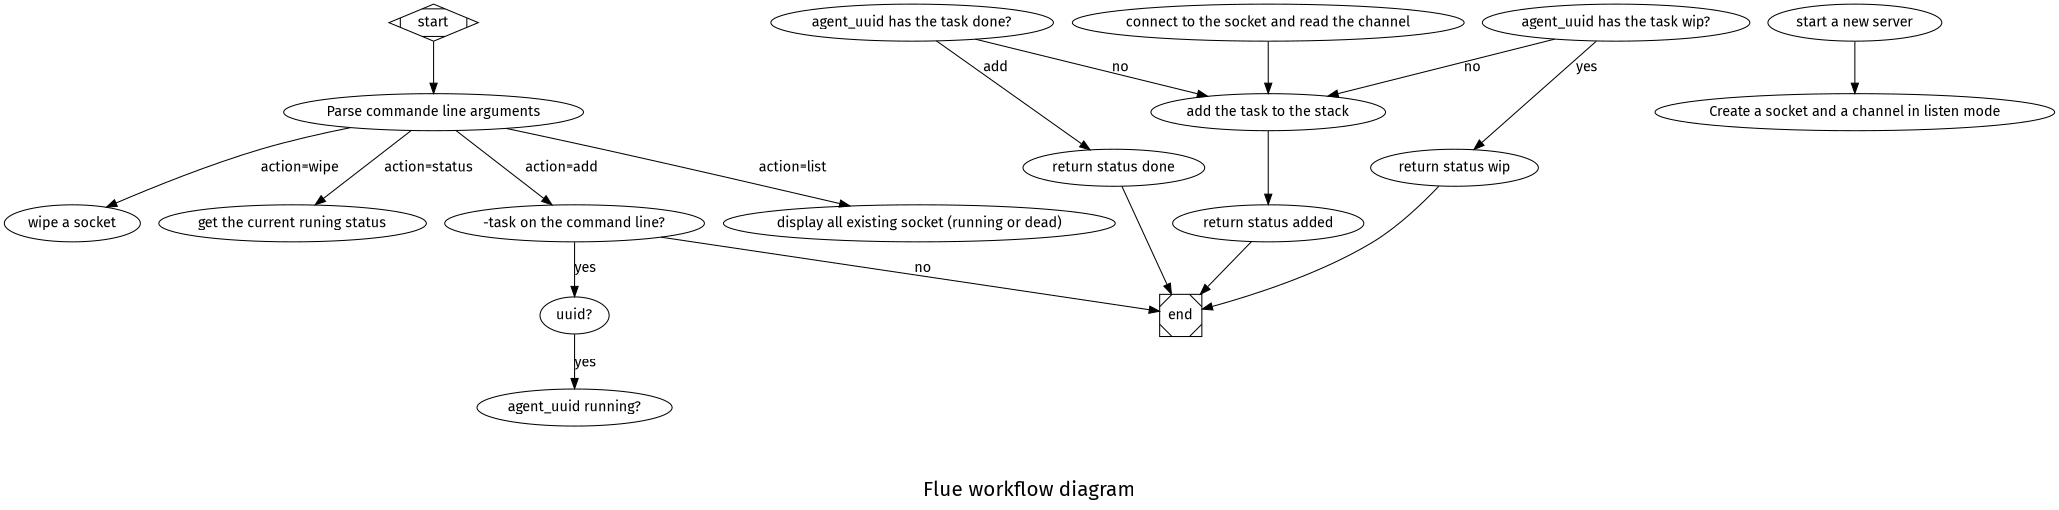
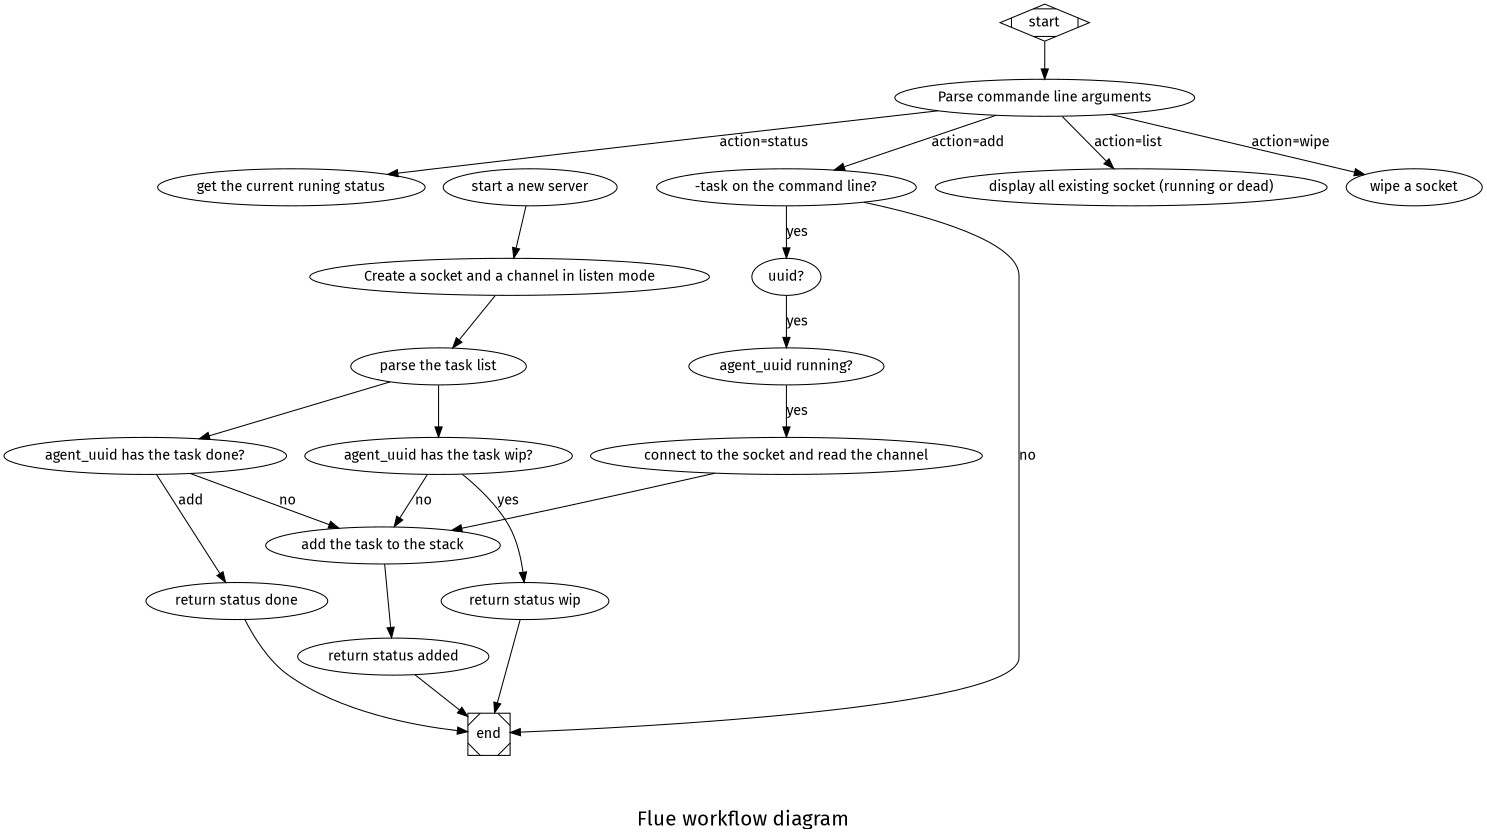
  digraph {
    fontname="Fira Sans"
    fontsize=20
    label="\n\nFlue workflow diagram"
    node [fontname="Fira Sans"]
    edge [fontname="Fira Sans"]
    start [shape=Mdiamond]
    "Parse commande line arguments"
    "get the current runing status"
    "-task on the command line?"
    "display all existing socket (running or dead)"
    "wipe a socket"
    "uuid?"
    end [shape=Msquare]
    "agent_uuid running?"
    "connect to the socket and read the channel"
    "start a new server"
    "Create a socket and a channel in listen mode"
    "add the task to the stack"
+   "parse the task list"
    "agent_uuid has the task done?"
    "agent_uuid has the task wip?"
    "return status done"
    "return status wip"
    "return status added"
    start -> "Parse commande line arguments"
    "Parse commande line arguments" -> "get the current runing status" [label="action=status"]
    "Parse commande line arguments" -> "-task on the command line?" [label="action=add"]
    "Parse commande line arguments" -> "display all existing socket (running or dead)" [label="action=list"]
    "Parse commande line arguments" -> "wipe a socket" [label="action=wipe"]
    "-task on the command line?" -> "uuid?" [label=yes]
    "-task on the command line?" -> end [label=no]
    "uuid?" -> "agent_uuid running?" [label=yes]
+   "agent_uuid running?" -> "connect to the socket and read the channel" [label=yes]
    "connect to the socket and read the channel" -> "add the task to the stack"
    "start a new server" -> "Create a socket and a channel in listen mode"
+   "Create a socket and a channel in listen mode" -> "parse the task list"
    "add the task to the stack" -> "return status added"
+   "parse the task list" -> "agent_uuid has the task done?"
+   "parse the task list" -> "agent_uuid has the task wip?"
    "agent_uuid has the task done?" -> "add the task to the stack" [label=no]
    "agent_uuid has the task done?" -> "return status done" [label=add]
    "agent_uuid has the task wip?" -> "add the task to the stack" [label=no]
    "agent_uuid has the task wip?" -> "return status wip" [label=yes]
    "return status done" -> end
    "return status wip" -> end
    "return status added" -> end
  }
